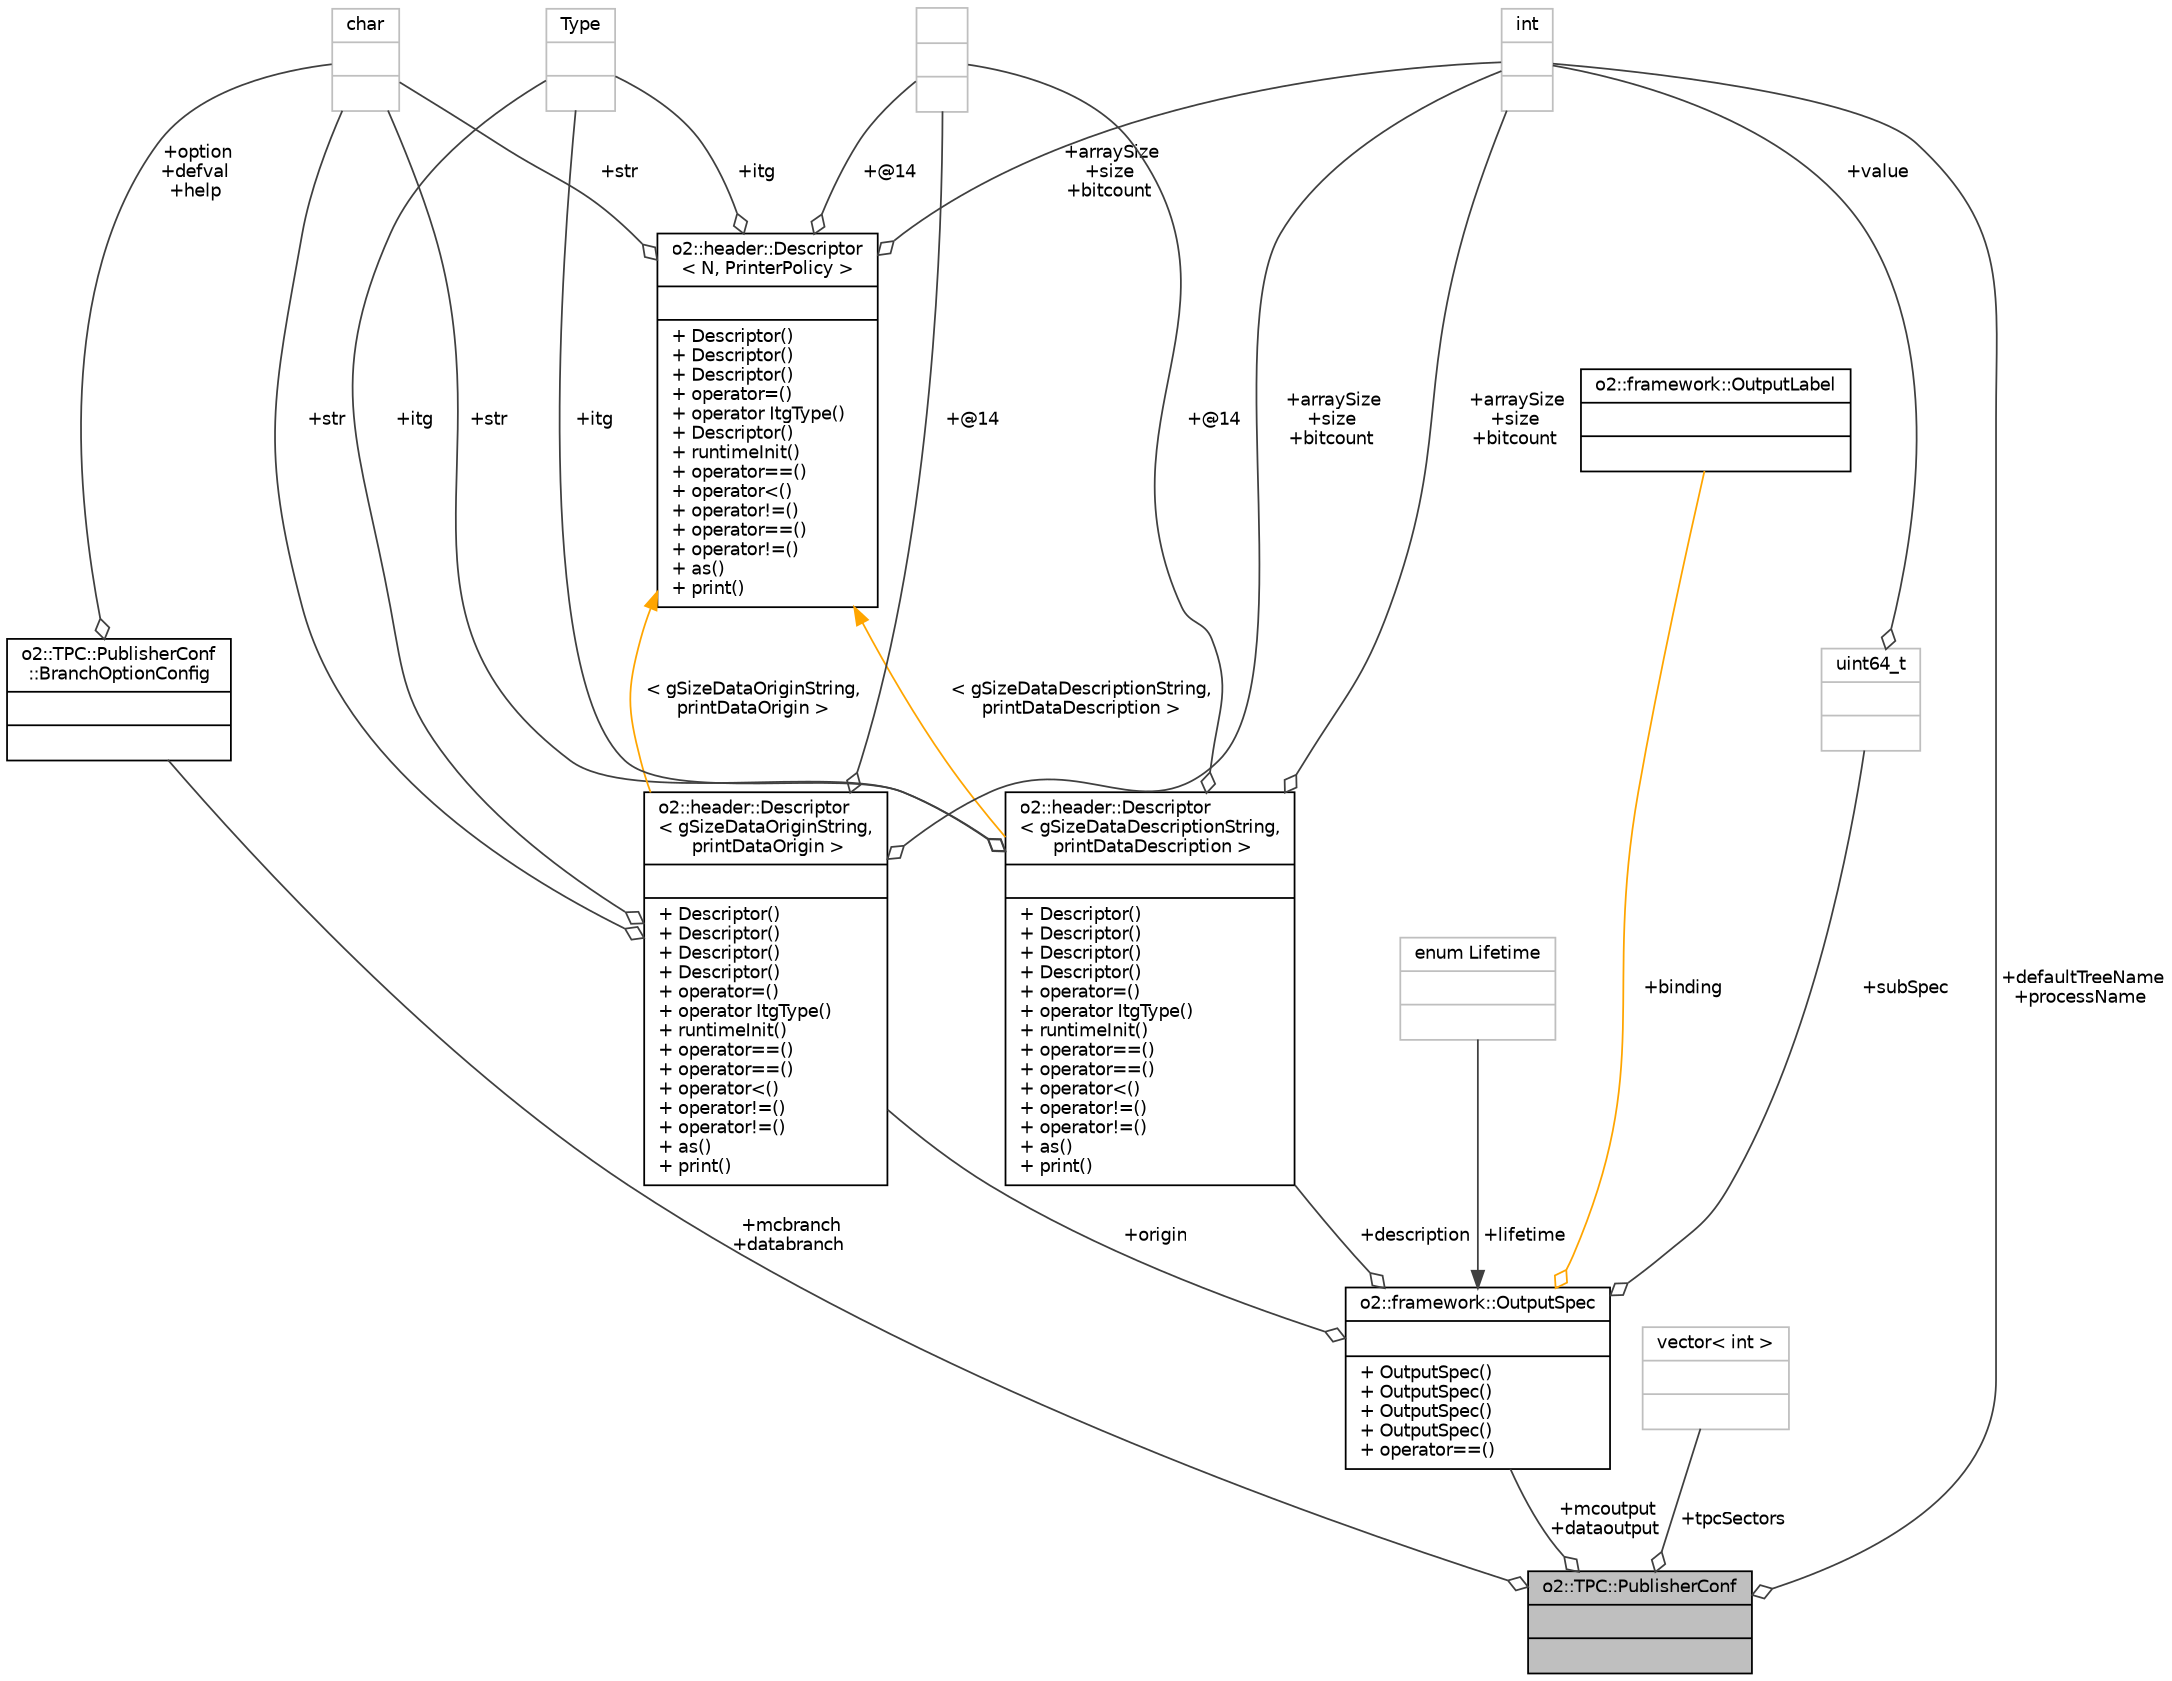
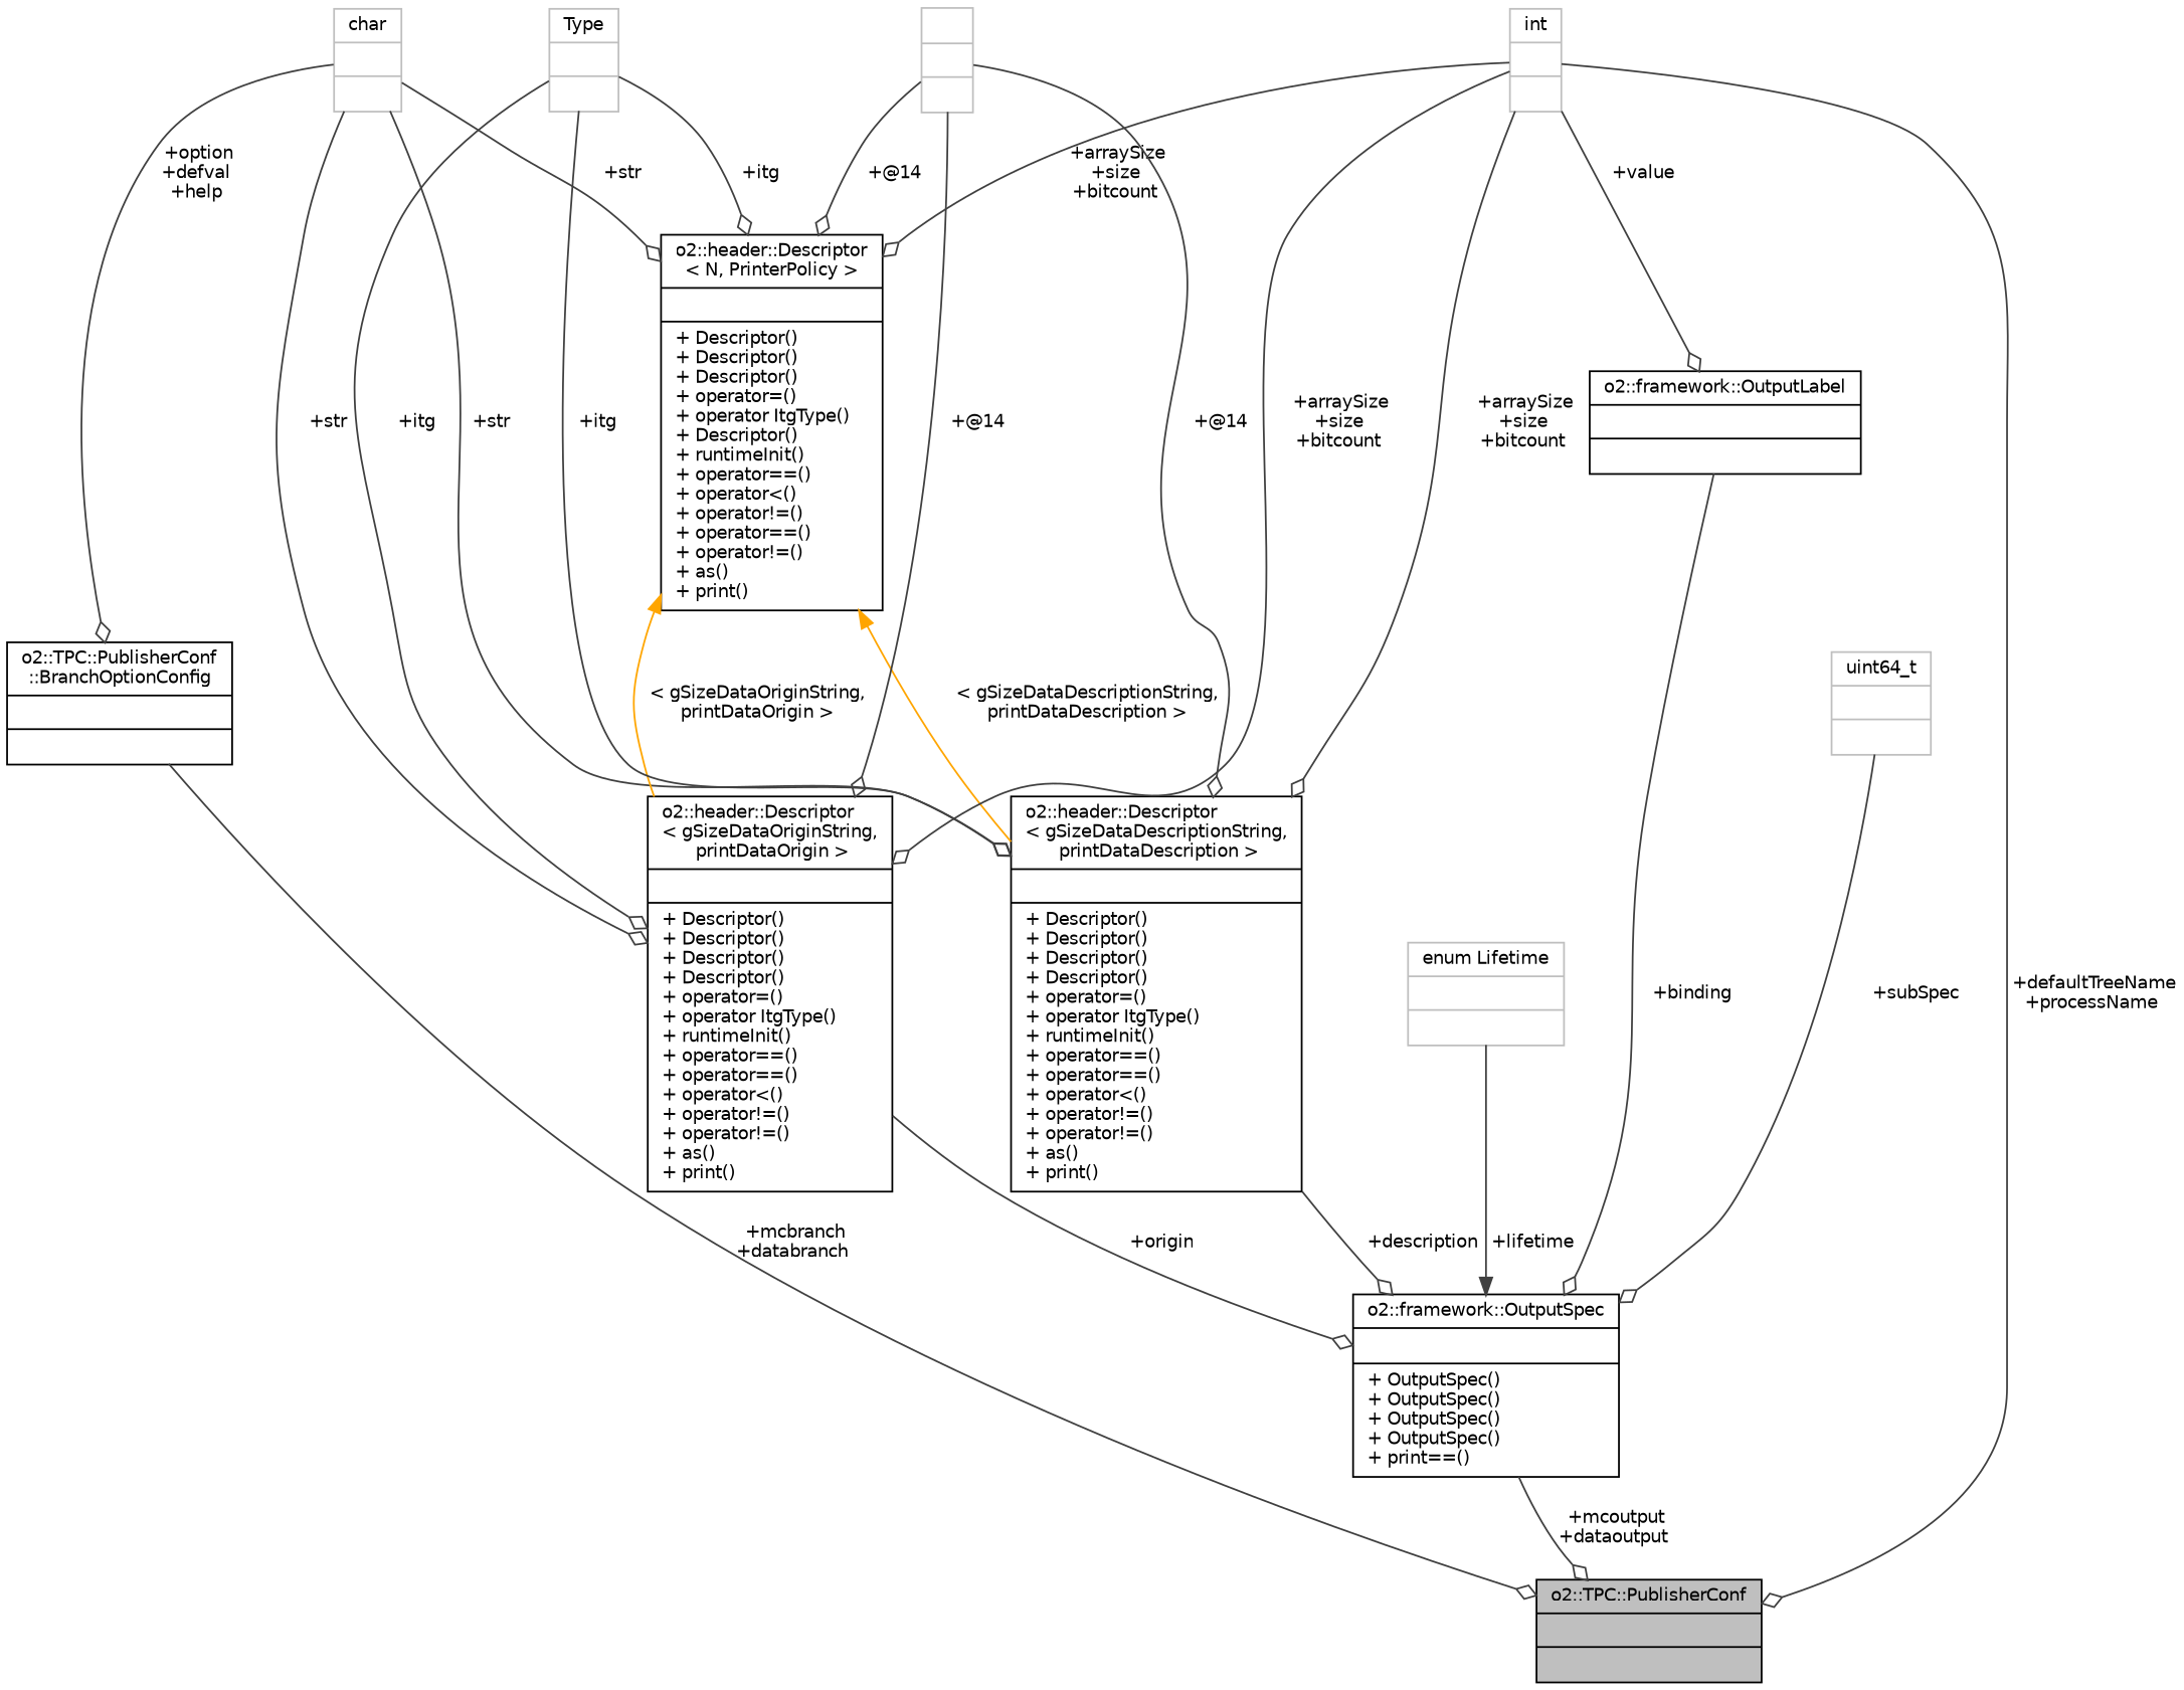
  digraph {
    node [color=black fontname=Helvetica fontsize=10 shape=record]
    edge [arrowhead=odiamond color=grey25 fontname=Helvetica fontsize=10 labelfontname=Helvetica labelfontsize=10 style=solid]
    n1 [fillcolor=grey75 fontcolor=black height=0.2 label="{o2::TPC::PublisherConf\n||}" style=filled width=0.4]
    n2 [height=0.2 label="{o2::TPC::PublisherConf\l::BranchOptionConfig\n||}" width=0.4]
    n3 [color=grey75 height=0.2 label="{char\n||}" width=0.4]
    n4 [height=0.2 label="{o2::header::Descriptor\l\< gSizeDataOriginString,\l printDataOrigin \>\n||+ Descriptor()\l+ Descriptor()\l+ Descriptor()\l+ Descriptor()\l+ operator=()\l+ operator ItgType()\l+ runtimeInit()\l+ operator==()\l+ operator==()\l+ operator\<()\l+ operator!=()\l+ operator!=()\l+ as()\l+ print()\l}" width=0.4]
    n5 [height=0.2 label="{o2::header::Descriptor\l\< N, PrinterPolicy \>\n||+ Descriptor()\l+ Descriptor()\l+ Descriptor()\l+ operator=()\l+ operator ItgType()\l+ Descriptor()\l+ runtimeInit()\l+ operator==()\l+ operator\<()\l+ operator!=()\l+ operator==()\l+ operator!=()\l+ as()\l+ print()\l}" width=0.4]
    n6 [height=0.2 label="{o2::header::Descriptor\l\< gSizeDataDescriptionString,\l printDataDescription \>\n||+ Descriptor()\l+ Descriptor()\l+ Descriptor()\l+ Descriptor()\l+ operator=()\l+ operator ItgType()\l+ runtimeInit()\l+ operator==()\l+ operator==()\l+ operator\<()\l+ operator!=()\l+ operator!=()\l+ as()\l+ print()\l}" width=0.4]
-   n7 [height=0.2 label="{o2::framework::OutputSpec\n||+ OutputSpec()\l+ OutputSpec()\l+ OutputSpec()\l+ OutputSpec()\l+ operator==()\l}" width=0.4]
-   n8 [color=grey75 height=0.2 label="{vector\< int \>\n||}" width=0.4]
+   n7 [height=0.2 label="{o2::framework::OutputSpec\n||+ OutputSpec()\l+ OutputSpec()\l+ OutputSpec()\l+ OutputSpec()\l+ print==()\l}" width=0.4]
    n9 [color=grey75 height=0.2 label="{uint64_t\n||}" width=0.4]
    n10 [color=grey75 height=0.2 label="{Type\n||}" width=0.4]
    n11 [color=grey75 height=0.2 label="{int\n||}" width=0.4]
    n12 [height=0.2 label="{o2::framework::OutputLabel\n||}" width=0.4]
    n13 [color=grey75 height=0.2 label="{\n||}" width=0.4]
    n14 [color=grey75 height=0.2 label="{enum Lifetime\n||}" width=0.4]
    n2 -> n1 [label=" +mcbranch\n+databranch"]
    n3 -> n2 [label=" +option\n+defval\n+help"]
    n3 -> n4 [label=" +str"]
    n3 -> n5 [label=" +str"]
    n3 -> n6 [label=" +str"]
    n4 -> n7 [label=" +origin"]
    n5 -> n4 [color=orange dir=back label=" \< gSizeDataOriginString,\l printDataOrigin \>" arrowhead=""]
    n5 -> n6 [color=orange dir=back label=" \< gSizeDataDescriptionString,\l printDataDescription \>" arrowhead=""]
    n6 -> n7 [label=" +description"]
    n7 -> n1 [label=" +mcoutput\n+dataoutput"]
-   n8 -> n1 [label=" +tpcSectors"]
    n9 -> n7 [label=" +subSpec"]
    n10 -> n4 [label=" +itg"]
    n10 -> n5 [label=" +itg"]
    n10 -> n6 [label=" +itg"]
    n11 -> n1 [label=" +defaultTreeName\n+processName"]
    n11 -> n4 [label=" +arraySize\n+size\n+bitcount"]
    n11 -> n5 [label=" +arraySize\n+size\n+bitcount"]
    n11 -> n6 [label=" +arraySize\n+size\n+bitcount"]
-   n11 -> n9 [label=" +value"]
-   n12 -> n7 [color=orange label=" +binding"]
+   n11 -> n12 [label=" +value"]
+   n12 -> n7 [label=" +binding"]
    n13 -> n4 [label=" +@14"]
    n13 -> n5 [label=" +@14"]
    n13 -> n6 [label=" +@14"]
    n14 -> n7 [arrowhead=normal label=" +lifetime"]
  }
